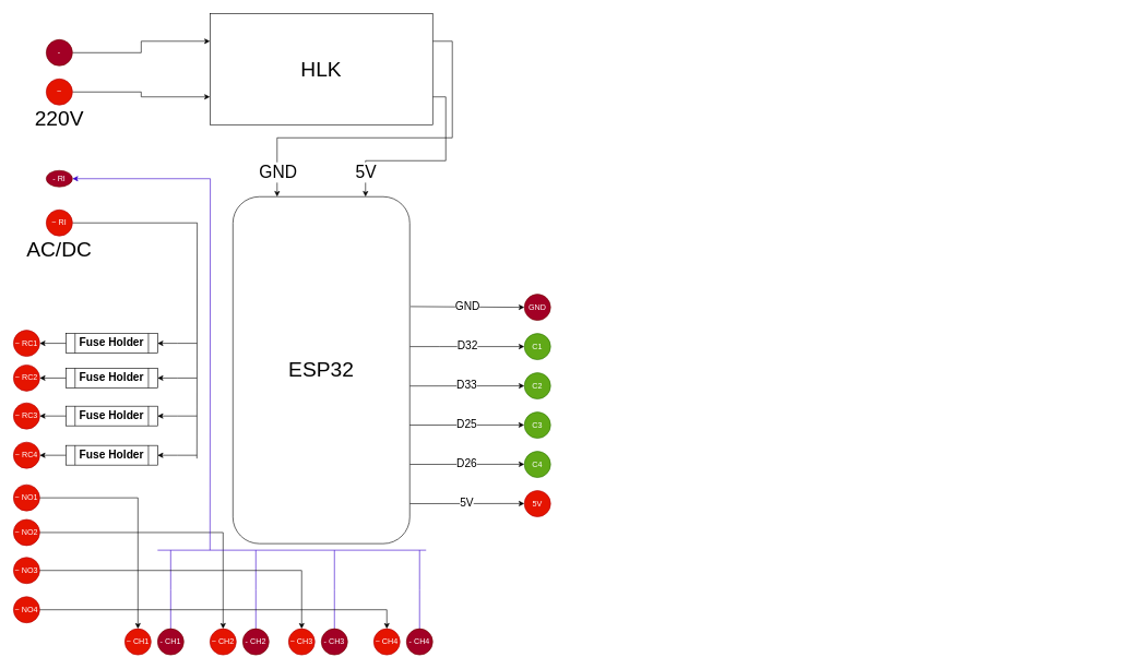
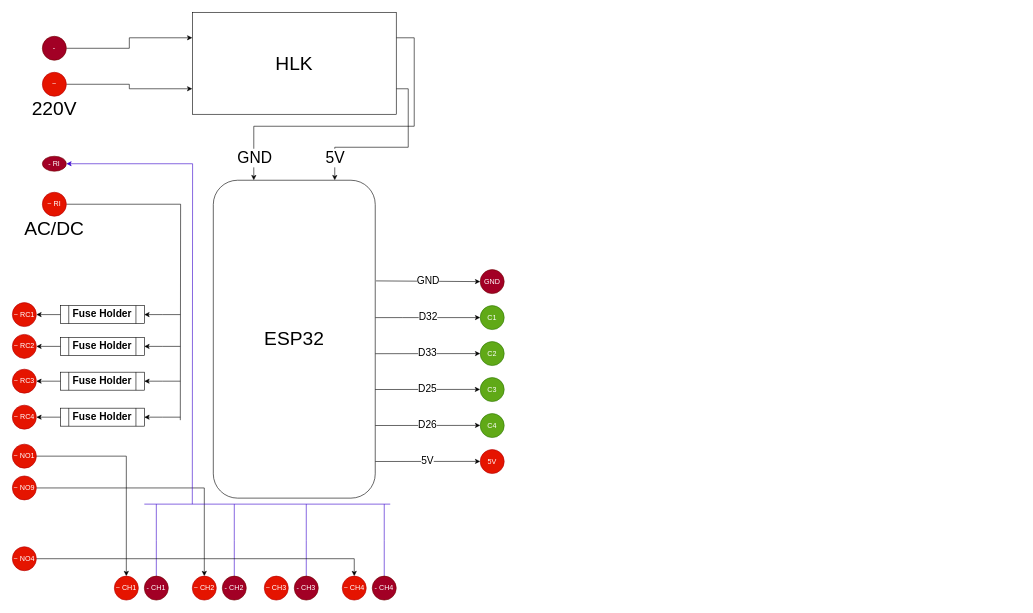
  <mxCell id="0" />
  <mxCell id="1" parent="0" />
  <mxCell id="2" value="D32" style="edgeStyle=orthogonalEdgeStyle;rounded=0;orthogonalLoop=1;jettySize=auto;html=1;entryX=0;entryY=0.5;entryDx=0;entryDy=0;fontSize=17;" edge="1" parent="1" target="19"><mxGeometry relative="1" as="geometry"><mxPoint x="625" y="529.029" as="sourcePoint" /><Array as="points"><mxPoint x="670" y="529" /><mxPoint x="670" y="529" /></Array></mxGeometry></mxCell>
  <mxCell id="3" value="&lt;font style=&quot;font-size: 32px&quot;&gt;ESP32&lt;/font&gt;" style="rounded=1;whiteSpace=wrap;html=1;" parent="1" vertex="1"><mxGeometry x="355" y="300" width="270" height="530" as="geometry" /></mxCell>
  <mxCell id="4" style="edgeStyle=orthogonalEdgeStyle;rounded=0;orthogonalLoop=1;jettySize=auto;html=1;entryX=0;entryY=0.25;entryDx=0;entryDy=0;" parent="1" source="5" target="12" edge="1"><mxGeometry relative="1" as="geometry" /></mxCell>
  <mxCell id="5" value="-" style="ellipse;whiteSpace=wrap;html=1;aspect=fixed;fillColor=#a20025;strokeColor=#6F0000;fontColor=#ffffff;" parent="1" vertex="1"><mxGeometry x="70" y="60" width="40" height="40" as="geometry" /></mxCell>
  <mxCell id="6" style="edgeStyle=orthogonalEdgeStyle;rounded=0;orthogonalLoop=1;jettySize=auto;html=1;entryX=0;entryY=0.75;entryDx=0;entryDy=0;" parent="1" source="7" target="12" edge="1"><mxGeometry relative="1" as="geometry" /></mxCell>
  <mxCell id="7" value="~" style="ellipse;whiteSpace=wrap;html=1;aspect=fixed;fillColor=#e51400;strokeColor=#B20000;fontColor=#ffffff;" parent="1" vertex="1"><mxGeometry x="70" y="120" width="40" height="40" as="geometry" /></mxCell>
  <mxCell id="8" style="edgeStyle=orthogonalEdgeStyle;rounded=0;orthogonalLoop=1;jettySize=auto;html=1;exitX=1;exitY=0.25;exitDx=0;exitDy=0;entryX=0.25;entryY=0;entryDx=0;entryDy=0;" parent="1" source="12" target="3" edge="1"><mxGeometry relative="1" as="geometry"><mxPoint x="490" y="230" as="targetPoint" /><Array as="points"><mxPoint x="690" y="62" /><mxPoint x="690" y="210" /><mxPoint x="423" y="210" /></Array></mxGeometry></mxCell>
  <mxCell id="9" value="GND" style="edgeLabel;html=1;align=center;verticalAlign=middle;resizable=0;points=[];fontSize=26;" parent="8" vertex="1" connectable="0"><mxGeometry x="0.858" y="1" relative="1" as="geometry"><mxPoint as="offset" /></mxGeometry></mxCell>
  <mxCell id="10" style="edgeStyle=orthogonalEdgeStyle;rounded=0;orthogonalLoop=1;jettySize=auto;html=1;exitX=1;exitY=0.75;exitDx=0;exitDy=0;entryX=0.75;entryY=0;entryDx=0;entryDy=0;" parent="1" source="12" target="3" edge="1"><mxGeometry relative="1" as="geometry"><Array as="points"><mxPoint x="680" y="148" /><mxPoint x="680" y="245" /><mxPoint x="557" y="245" /></Array></mxGeometry></mxCell>
  <mxCell id="11" value="&lt;font style=&quot;font-size: 26px&quot;&gt;5V&lt;/font&gt;" style="edgeLabel;html=1;align=center;verticalAlign=middle;resizable=0;points=[];" parent="10" vertex="1" connectable="0"><mxGeometry x="0.743" relative="1" as="geometry"><mxPoint as="offset" /></mxGeometry></mxCell>
  <mxCell id="12" value="&lt;font style=&quot;font-size: 32px&quot;&gt;HLK&lt;/font&gt;" style="rounded=0;whiteSpace=wrap;html=1;" parent="1" vertex="1"><mxGeometry x="320" y="20" width="340" height="170" as="geometry" /></mxCell>
  <mxCell id="13" value="&lt;font style=&quot;font-size: 32px&quot;&gt;220V&lt;/font&gt;" style="text;html=1;strokeColor=none;fillColor=none;align=center;verticalAlign=middle;whiteSpace=wrap;rounded=0;" parent="1" vertex="1"><mxGeometry x="70" y="170" width="40" height="20" as="geometry" /></mxCell>
  <mxCell id="14" value="5V" style="ellipse;whiteSpace=wrap;html=1;aspect=fixed;fillColor=#e51400;strokeColor=#B20000;fontColor=#ffffff;" parent="1" vertex="1"><mxGeometry x="800" y="749" width="40" height="40" as="geometry" /></mxCell>
  <mxCell id="15" value="GND" style="ellipse;whiteSpace=wrap;html=1;aspect=fixed;fillColor=#a20025;strokeColor=#6F0000;fontColor=#ffffff;" parent="1" vertex="1"><mxGeometry x="800" y="449" width="40" height="40" as="geometry" /></mxCell>
  <mxCell id="16" value="C4" style="ellipse;whiteSpace=wrap;html=1;aspect=fixed;fillColor=#60a917;strokeColor=#2D7600;fontColor=#ffffff;" parent="1" vertex="1"><mxGeometry x="800" y="689" width="40" height="40" as="geometry" /></mxCell>
  <mxCell id="17" value="C3" style="ellipse;whiteSpace=wrap;html=1;aspect=fixed;fillColor=#60a917;strokeColor=#2D7600;fontColor=#ffffff;" parent="1" vertex="1"><mxGeometry x="800" y="629" width="40" height="40" as="geometry" /></mxCell>
  <mxCell id="18" value="C2" style="ellipse;whiteSpace=wrap;html=1;aspect=fixed;fillColor=#60a917;strokeColor=#2D7600;fontColor=#ffffff;" parent="1" vertex="1"><mxGeometry x="800" y="569" width="40" height="40" as="geometry" /></mxCell>
  <mxCell id="19" value="C1" style="ellipse;whiteSpace=wrap;html=1;aspect=fixed;fillColor=#60a917;strokeColor=#2D7600;fontColor=#ffffff;" parent="1" vertex="1"><mxGeometry x="800" y="509" width="40" height="40" as="geometry" /></mxCell>
  <mxCell id="20" style="edgeStyle=orthogonalEdgeStyle;rounded=0;orthogonalLoop=1;jettySize=auto;html=1;fontSize=17;startArrow=classic;startFill=1;endArrow=none;endFill=0;" edge="1" parent="1" source="21"><mxGeometry relative="1" as="geometry"><mxPoint x="300" y="524" as="targetPoint" /></mxGeometry></mxCell>
  <mxCell id="21" value="&lt;font style=&quot;font-size: 17px;&quot;&gt;Fuse Holder&lt;/font&gt;" style="shape=process;whiteSpace=wrap;html=1;backgroundOutline=1;fontSize=17;verticalAlign=middle;fontStyle=1" vertex="1" parent="1"><mxGeometry x="100" y="509" width="140" height="30" as="geometry" /></mxCell>
  <mxCell id="22" value="GND" style="endArrow=classic;html=1;fontSize=17;exitX=1.005;exitY=0.394;exitDx=0;exitDy=0;exitPerimeter=0;entryX=0;entryY=0.5;entryDx=0;entryDy=0;" edge="1" parent="1" target="15"><mxGeometry width="50" height="50" relative="1" as="geometry"><mxPoint x="626.35" y="467.82" as="sourcePoint" /><mxPoint x="750" y="409" as="targetPoint" /></mxGeometry></mxCell>
  <mxCell id="23" value="D33" style="endArrow=classic;html=1;fontSize=17;exitX=1.012;exitY=0.623;exitDx=0;exitDy=0;exitPerimeter=0;entryX=0;entryY=0.5;entryDx=0;entryDy=0;" edge="1" parent="1" target="18"><mxGeometry width="50" height="50" relative="1" as="geometry"><mxPoint x="625.24" y="589.19" as="sourcePoint" /><mxPoint x="797" y="588.71" as="targetPoint" /></mxGeometry></mxCell>
  <mxCell id="24" value="D25" style="endArrow=classic;html=1;fontSize=17;exitX=1.012;exitY=0.623;exitDx=0;exitDy=0;exitPerimeter=0;entryX=0;entryY=0.5;entryDx=0;entryDy=0;" edge="1" parent="1"><mxGeometry width="50" height="50" relative="1" as="geometry"><mxPoint x="625" y="648.9" as="sourcePoint" /><mxPoint x="799.76" y="648.71" as="targetPoint" /></mxGeometry></mxCell>
  <mxCell id="25" value="D26" style="endArrow=classic;html=1;fontSize=17;exitX=1.012;exitY=0.623;exitDx=0;exitDy=0;exitPerimeter=0;entryX=0;entryY=0.5;entryDx=0;entryDy=0;" edge="1" parent="1"><mxGeometry width="50" height="50" relative="1" as="geometry"><mxPoint x="625.24" y="708.9" as="sourcePoint" /><mxPoint x="800" y="708.71" as="targetPoint" /></mxGeometry></mxCell>
  <mxCell id="26" value="5V" style="endArrow=classic;html=1;fontSize=17;exitX=1.012;exitY=0.623;exitDx=0;exitDy=0;exitPerimeter=0;entryX=0;entryY=0.5;entryDx=0;entryDy=0;" edge="1" parent="1"><mxGeometry width="50" height="50" relative="1" as="geometry"><mxPoint x="625.24" y="768.9" as="sourcePoint" /><mxPoint x="800" y="768.71" as="targetPoint" /></mxGeometry></mxCell>
  <mxCell id="27" style="edgeStyle=orthogonalEdgeStyle;rounded=0;orthogonalLoop=1;jettySize=auto;html=1;fontSize=17;endArrow=none;endFill=0;startArrow=classic;startFill=1;" edge="1" parent="1" source="28"><mxGeometry relative="1" as="geometry"><mxPoint x="300" y="577" as="targetPoint" /></mxGeometry></mxCell>
  <mxCell id="28" value="&lt;font style=&quot;font-size: 17px;&quot;&gt;Fuse Holder&lt;/font&gt;" style="shape=process;whiteSpace=wrap;html=1;backgroundOutline=1;fontSize=17;verticalAlign=middle;fontStyle=1" vertex="1" parent="1"><mxGeometry x="100" y="562" width="140" height="30" as="geometry" /></mxCell>
  <mxCell id="29" style="edgeStyle=orthogonalEdgeStyle;rounded=0;orthogonalLoop=1;jettySize=auto;html=1;fontSize=17;endArrow=none;endFill=0;startArrow=classic;startFill=1;" edge="1" parent="1" source="30"><mxGeometry relative="1" as="geometry"><mxPoint x="300" y="635" as="targetPoint" /></mxGeometry></mxCell>
  <mxCell id="30" value="&lt;font style=&quot;font-size: 17px;&quot;&gt;Fuse Holder&lt;/font&gt;" style="shape=process;whiteSpace=wrap;html=1;backgroundOutline=1;fontSize=17;verticalAlign=middle;fontStyle=1" vertex="1" parent="1"><mxGeometry x="100" y="620" width="140" height="30" as="geometry" /></mxCell>
  <mxCell id="31" style="edgeStyle=orthogonalEdgeStyle;rounded=0;orthogonalLoop=1;jettySize=auto;html=1;fontSize=17;endArrow=none;endFill=0;startArrow=classic;startFill=1;" edge="1" parent="1" source="32"><mxGeometry relative="1" as="geometry"><mxPoint x="300" y="695" as="targetPoint" /></mxGeometry></mxCell>
  <mxCell id="32" value="&lt;font style=&quot;font-size: 17px;&quot;&gt;Fuse Holder&lt;/font&gt;" style="shape=process;whiteSpace=wrap;html=1;backgroundOutline=1;fontSize=17;verticalAlign=middle;fontStyle=1" vertex="1" parent="1"><mxGeometry x="100" y="680" width="140" height="30" as="geometry" /></mxCell>
  <mxCell id="33" style="edgeStyle=orthogonalEdgeStyle;rounded=0;orthogonalLoop=1;jettySize=auto;html=1;startArrow=classic;startFill=1;endArrow=none;endFill=0;fontSize=17;" edge="1" parent="1" source="34" target="21"><mxGeometry relative="1" as="geometry" /></mxCell>
  <mxCell id="34" value="~ RC1" style="ellipse;whiteSpace=wrap;html=1;aspect=fixed;fillColor=#e51400;strokeColor=#B20000;fontColor=#ffffff;" vertex="1" parent="1"><mxGeometry x="20" y="504" width="40" height="40" as="geometry" /></mxCell>
  <mxCell id="35" style="edgeStyle=orthogonalEdgeStyle;rounded=0;orthogonalLoop=1;jettySize=auto;html=1;entryX=0;entryY=0.5;entryDx=0;entryDy=0;startArrow=classic;startFill=1;endArrow=none;endFill=0;fontSize=17;" edge="1" parent="1" source="36" target="28"><mxGeometry relative="1" as="geometry" /></mxCell>
  <mxCell id="36" value="~ RC2" style="ellipse;whiteSpace=wrap;html=1;aspect=fixed;fillColor=#e51400;strokeColor=#B20000;fontColor=#ffffff;" vertex="1" parent="1"><mxGeometry x="20" y="557" width="40" height="40" as="geometry" /></mxCell>
  <mxCell id="37" style="edgeStyle=orthogonalEdgeStyle;rounded=0;orthogonalLoop=1;jettySize=auto;html=1;entryX=0;entryY=0.5;entryDx=0;entryDy=0;startArrow=classic;startFill=1;endArrow=none;endFill=0;fontSize=17;" edge="1" parent="1" source="38" target="30"><mxGeometry relative="1" as="geometry" /></mxCell>
  <mxCell id="38" value="~ RC3" style="ellipse;whiteSpace=wrap;html=1;aspect=fixed;fillColor=#e51400;strokeColor=#B20000;fontColor=#ffffff;" vertex="1" parent="1"><mxGeometry x="20" y="615" width="40" height="40" as="geometry" /></mxCell>
  <mxCell id="39" style="edgeStyle=orthogonalEdgeStyle;rounded=0;orthogonalLoop=1;jettySize=auto;html=1;entryX=0;entryY=0.5;entryDx=0;entryDy=0;startArrow=classic;startFill=1;endArrow=none;endFill=0;fontSize=17;" edge="1" parent="1" source="40" target="32"><mxGeometry relative="1" as="geometry" /></mxCell>
  <mxCell id="40" value="~ RC4" style="ellipse;whiteSpace=wrap;html=1;aspect=fixed;fillColor=#e51400;strokeColor=#B20000;fontColor=#ffffff;" vertex="1" parent="1"><mxGeometry x="20" y="675" width="40" height="40" as="geometry" /></mxCell>
  <mxCell id="41" value="~ NO1" style="ellipse;whiteSpace=wrap;html=1;aspect=fixed;fillColor=#e51400;strokeColor=#B20000;fontColor=#ffffff;" vertex="1" parent="1"><mxGeometry x="20" y="740" width="40" height="40" as="geometry" /></mxCell>
- <mxCell id="42" value="~ NO2" style="ellipse;whiteSpace=wrap;html=1;aspect=fixed;fillColor=#e51400;strokeColor=#B20000;fontColor=#ffffff;" vertex="1" parent="1"><mxGeometry x="20" y="793" width="40" height="40" as="geometry" /></mxCell>
- <mxCell id="43" value="~ NO3" style="ellipse;whiteSpace=wrap;html=1;aspect=fixed;fillColor=#e51400;strokeColor=#B20000;fontColor=#ffffff;" vertex="1" parent="1"><mxGeometry x="20" y="851" width="40" height="40" as="geometry" /></mxCell>
+ <mxCell id="42" value="~ NO9" style="ellipse;whiteSpace=wrap;html=1;aspect=fixed;fillColor=#e51400;strokeColor=#B20000;fontColor=#ffffff;" vertex="1" parent="1"><mxGeometry x="20" y="793" width="40" height="40" as="geometry" /></mxCell>
  <mxCell id="44" value="~ NO4" style="ellipse;whiteSpace=wrap;html=1;aspect=fixed;fillColor=#e51400;strokeColor=#B20000;fontColor=#ffffff;" vertex="1" parent="1"><mxGeometry x="20" y="911" width="40" height="40" as="geometry" /></mxCell>
  <mxCell id="45" style="edgeStyle=orthogonalEdgeStyle;rounded=0;orthogonalLoop=1;jettySize=auto;html=1;entryX=1;entryY=0.5;entryDx=0;entryDy=0;startArrow=classic;startFill=1;endArrow=none;endFill=0;fontSize=17;" edge="1" parent="1" source="46" target="41"><mxGeometry relative="1" as="geometry"><Array as="points"><mxPoint x="210" y="760" /></Array></mxGeometry></mxCell>
  <mxCell id="46" value="~ CH1" style="ellipse;whiteSpace=wrap;html=1;aspect=fixed;fillColor=#e51400;strokeColor=#B20000;fontColor=#ffffff;" vertex="1" parent="1"><mxGeometry x="190" y="960" width="40" height="40" as="geometry" /></mxCell>
  <mxCell id="47" style="edgeStyle=orthogonalEdgeStyle;rounded=0;orthogonalLoop=1;jettySize=auto;html=1;exitX=0.5;exitY=0;exitDx=0;exitDy=0;startArrow=none;startFill=0;endArrow=none;endFill=0;fontSize=17;fillColor=#6a00ff;strokeColor=#3700CC;" edge="1" parent="1" source="48"><mxGeometry relative="1" as="geometry"><mxPoint x="260" y="840" as="targetPoint" /></mxGeometry></mxCell>
  <mxCell id="48" value="- CH1" style="ellipse;whiteSpace=wrap;html=1;aspect=fixed;fillColor=#a20025;strokeColor=#6F0000;fontColor=#ffffff;" vertex="1" parent="1"><mxGeometry x="240" y="960" width="40" height="40" as="geometry" /></mxCell>
  <mxCell id="49" style="edgeStyle=orthogonalEdgeStyle;rounded=0;orthogonalLoop=1;jettySize=auto;html=1;entryX=1;entryY=0.5;entryDx=0;entryDy=0;startArrow=classic;startFill=1;endArrow=none;endFill=0;fontSize=17;" edge="1" parent="1" source="50" target="42"><mxGeometry relative="1" as="geometry"><Array as="points"><mxPoint x="340" y="813" /></Array></mxGeometry></mxCell>
  <mxCell id="50" value="~ CH2" style="ellipse;whiteSpace=wrap;html=1;aspect=fixed;fillColor=#e51400;strokeColor=#B20000;fontColor=#ffffff;" vertex="1" parent="1"><mxGeometry x="320" y="960" width="40" height="40" as="geometry" /></mxCell>
  <mxCell id="51" style="edgeStyle=orthogonalEdgeStyle;rounded=0;orthogonalLoop=1;jettySize=auto;html=1;startArrow=none;startFill=0;endArrow=none;endFill=0;fontSize=17;fillColor=#6a00ff;strokeColor=#3700CC;" edge="1" parent="1" source="52"><mxGeometry relative="1" as="geometry"><mxPoint x="390" y="840" as="targetPoint" /></mxGeometry></mxCell>
  <mxCell id="52" value="- CH2" style="ellipse;whiteSpace=wrap;html=1;aspect=fixed;fillColor=#a20025;strokeColor=#6F0000;fontColor=#ffffff;" vertex="1" parent="1"><mxGeometry x="370" y="960" width="40" height="40" as="geometry" /></mxCell>
- <mxCell id="53" style="edgeStyle=orthogonalEdgeStyle;rounded=0;orthogonalLoop=1;jettySize=auto;html=1;entryX=1;entryY=0.5;entryDx=0;entryDy=0;startArrow=classic;startFill=1;endArrow=none;endFill=0;fontSize=17;" edge="1" parent="1" source="54" target="43"><mxGeometry relative="1" as="geometry"><Array as="points"><mxPoint x="460" y="871" /></Array></mxGeometry></mxCell>
  <mxCell id="54" value="~ CH3" style="ellipse;whiteSpace=wrap;html=1;aspect=fixed;fillColor=#e51400;strokeColor=#B20000;fontColor=#ffffff;" vertex="1" parent="1"><mxGeometry x="440" y="960" width="40" height="40" as="geometry" /></mxCell>
  <mxCell id="55" style="edgeStyle=orthogonalEdgeStyle;rounded=0;orthogonalLoop=1;jettySize=auto;html=1;startArrow=none;startFill=0;endArrow=none;endFill=0;fontSize=17;fillColor=#6a00ff;strokeColor=#3700CC;" edge="1" parent="1" source="56"><mxGeometry relative="1" as="geometry"><mxPoint x="510" y="840" as="targetPoint" /></mxGeometry></mxCell>
  <mxCell id="56" value="- CH3" style="ellipse;whiteSpace=wrap;html=1;aspect=fixed;fillColor=#a20025;strokeColor=#6F0000;fontColor=#ffffff;" vertex="1" parent="1"><mxGeometry x="490" y="960" width="40" height="40" as="geometry" /></mxCell>
  <mxCell id="57" style="edgeStyle=orthogonalEdgeStyle;rounded=0;orthogonalLoop=1;jettySize=auto;html=1;entryX=1;entryY=0.5;entryDx=0;entryDy=0;startArrow=classic;startFill=1;endArrow=none;endFill=0;fontSize=17;" edge="1" parent="1" source="58" target="44"><mxGeometry relative="1" as="geometry"><Array as="points"><mxPoint x="590" y="931" /></Array></mxGeometry></mxCell>
  <mxCell id="58" value="~ CH4" style="ellipse;whiteSpace=wrap;html=1;aspect=fixed;fillColor=#e51400;strokeColor=#B20000;fontColor=#ffffff;" vertex="1" parent="1"><mxGeometry x="570" y="960" width="40" height="40" as="geometry" /></mxCell>
  <mxCell id="59" style="edgeStyle=orthogonalEdgeStyle;rounded=0;orthogonalLoop=1;jettySize=auto;html=1;startArrow=none;startFill=0;endArrow=none;endFill=0;fontSize=17;fillColor=#6a00ff;strokeColor=#3700CC;" edge="1" parent="1" source="60"><mxGeometry relative="1" as="geometry"><mxPoint x="640" y="840" as="targetPoint" /></mxGeometry></mxCell>
  <mxCell id="60" value="- CH4" style="ellipse;whiteSpace=wrap;html=1;aspect=fixed;fillColor=#a20025;strokeColor=#6F0000;fontColor=#ffffff;" vertex="1" parent="1"><mxGeometry x="620" y="960" width="40" height="40" as="geometry" /></mxCell>
  <mxCell id="61" style="edgeStyle=orthogonalEdgeStyle;rounded=0;orthogonalLoop=1;jettySize=auto;html=1;startArrow=classic;startFill=1;endArrow=none;endFill=0;fontSize=17;fillColor=#6a00ff;strokeColor=#3700CC;" edge="1" parent="1" source="62"><mxGeometry relative="1" as="geometry"><mxPoint x="320" y="840" as="targetPoint" /></mxGeometry></mxCell>
  <mxCell id="62" value="- RI" style="ellipse;whiteSpace=wrap;html=1;aspect=fixed;fillColor=#a20025;strokeColor=#6F0000;fontColor=#ffffff;" vertex="1" parent="1"><mxGeometry x="70" y="260" width="40" height="25" as="geometry" /></mxCell>
  <mxCell id="63" style="edgeStyle=orthogonalEdgeStyle;rounded=0;orthogonalLoop=1;jettySize=auto;html=1;startArrow=none;startFill=0;endArrow=none;endFill=0;fontSize=17;" edge="1" parent="1" source="64"><mxGeometry relative="1" as="geometry"><mxPoint x="300" y="700" as="targetPoint" /></mxGeometry></mxCell>
  <mxCell id="64" value="~ RI" style="ellipse;whiteSpace=wrap;html=1;aspect=fixed;fillColor=#e51400;strokeColor=#B20000;fontColor=#ffffff;" vertex="1" parent="1"><mxGeometry x="70" y="320" width="40" height="40" as="geometry" /></mxCell>
  <mxCell id="65" value="" style="endArrow=none;html=1;fontSize=17;fillColor=#6a00ff;strokeColor=#3700CC;" edge="1" parent="1"><mxGeometry width="50" height="50" relative="1" as="geometry"><mxPoint x="240" y="840" as="sourcePoint" /><mxPoint x="650" y="840" as="targetPoint" /></mxGeometry></mxCell>
  <mxCell id="66" value="&lt;font style=&quot;font-size: 32px&quot;&gt;AC/DC&lt;/font&gt;" style="text;html=1;strokeColor=none;fillColor=none;align=center;verticalAlign=middle;whiteSpace=wrap;rounded=0;" vertex="1" parent="1"><mxGeometry x="70" y="370" width="40" height="20" as="geometry" /></mxCell>
  <mxCell id="67" value="&lt;font style=&quot;font-size: 32px&quot;&gt;&lt;br&gt;&lt;/font&gt;" style="text;html=1;strokeColor=none;fillColor=none;align=left;verticalAlign=middle;whiteSpace=wrap;rounded=0;fontSize=17;" vertex="1" parent="1"><mxGeometry x="1090" y="95" width="610" height="20" as="geometry" /></mxCell>
